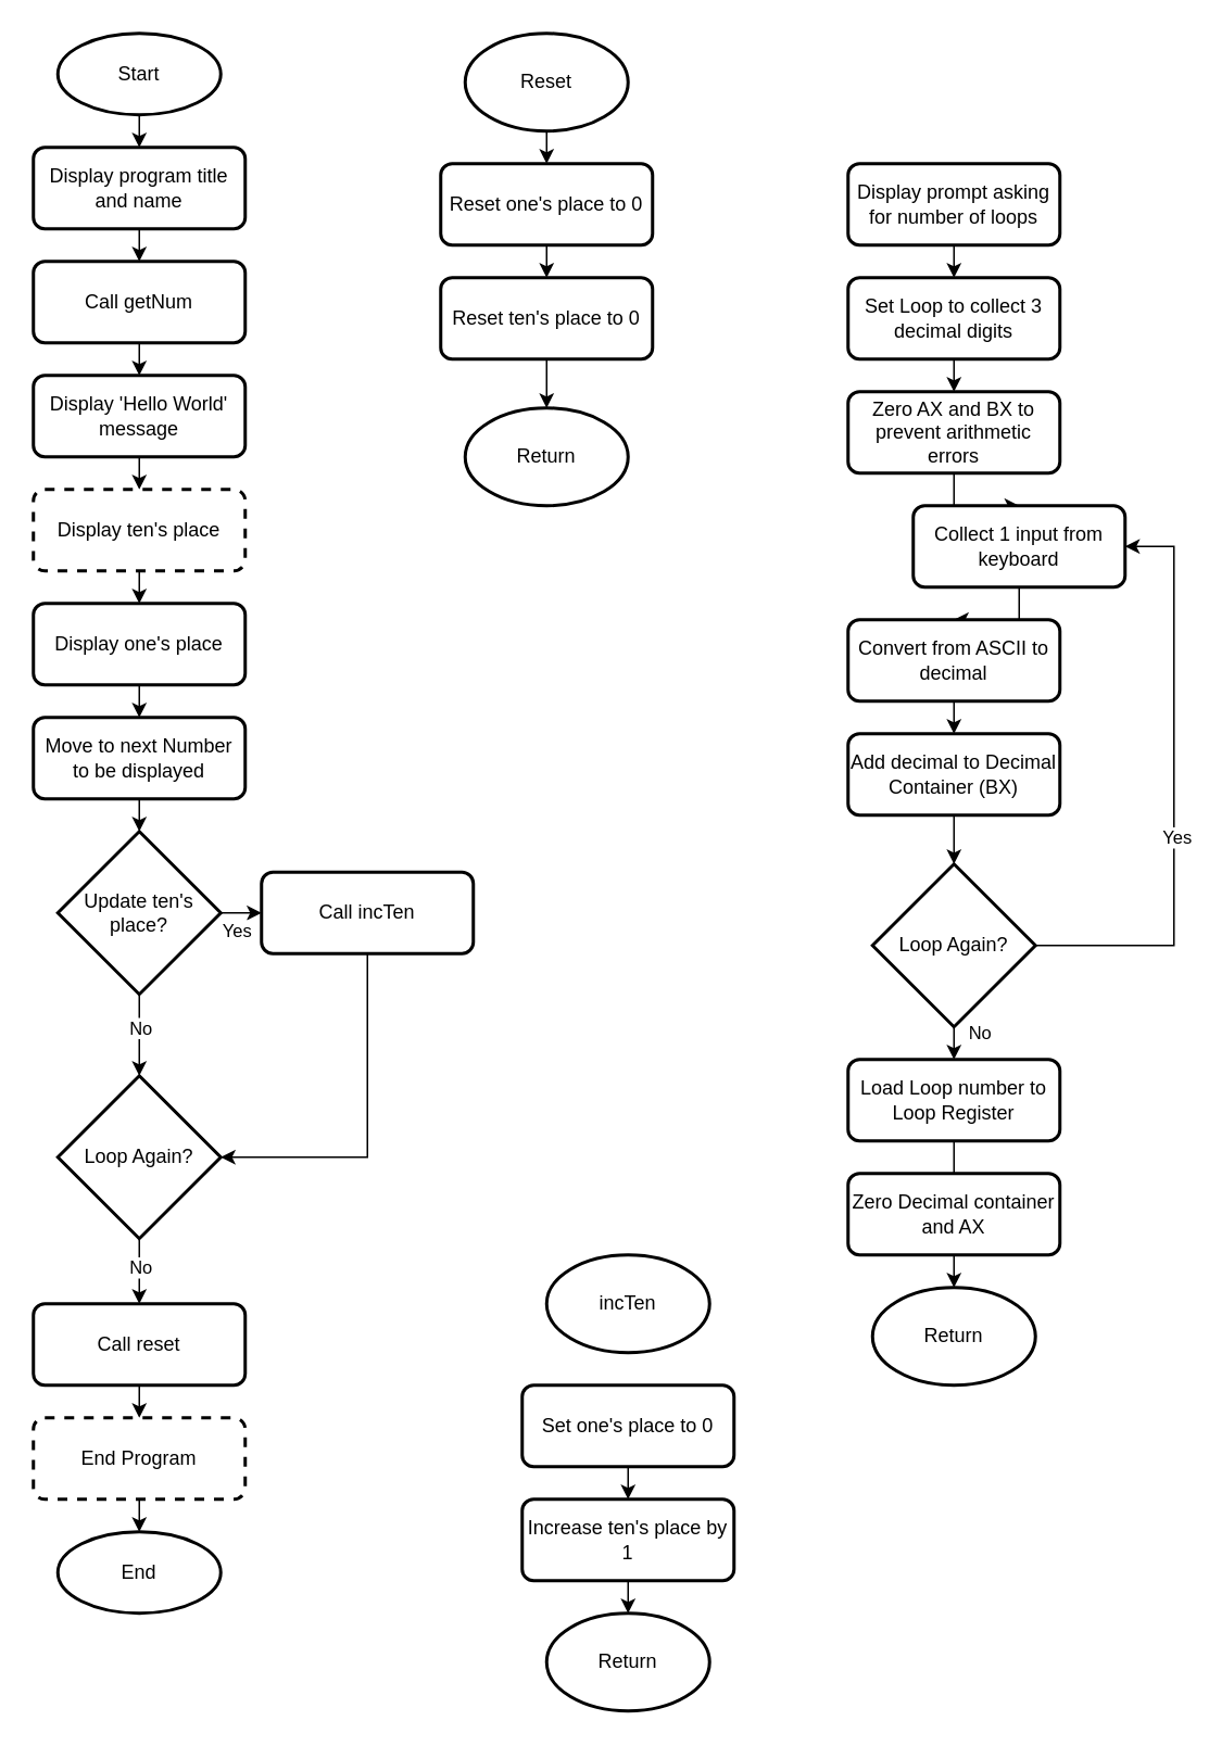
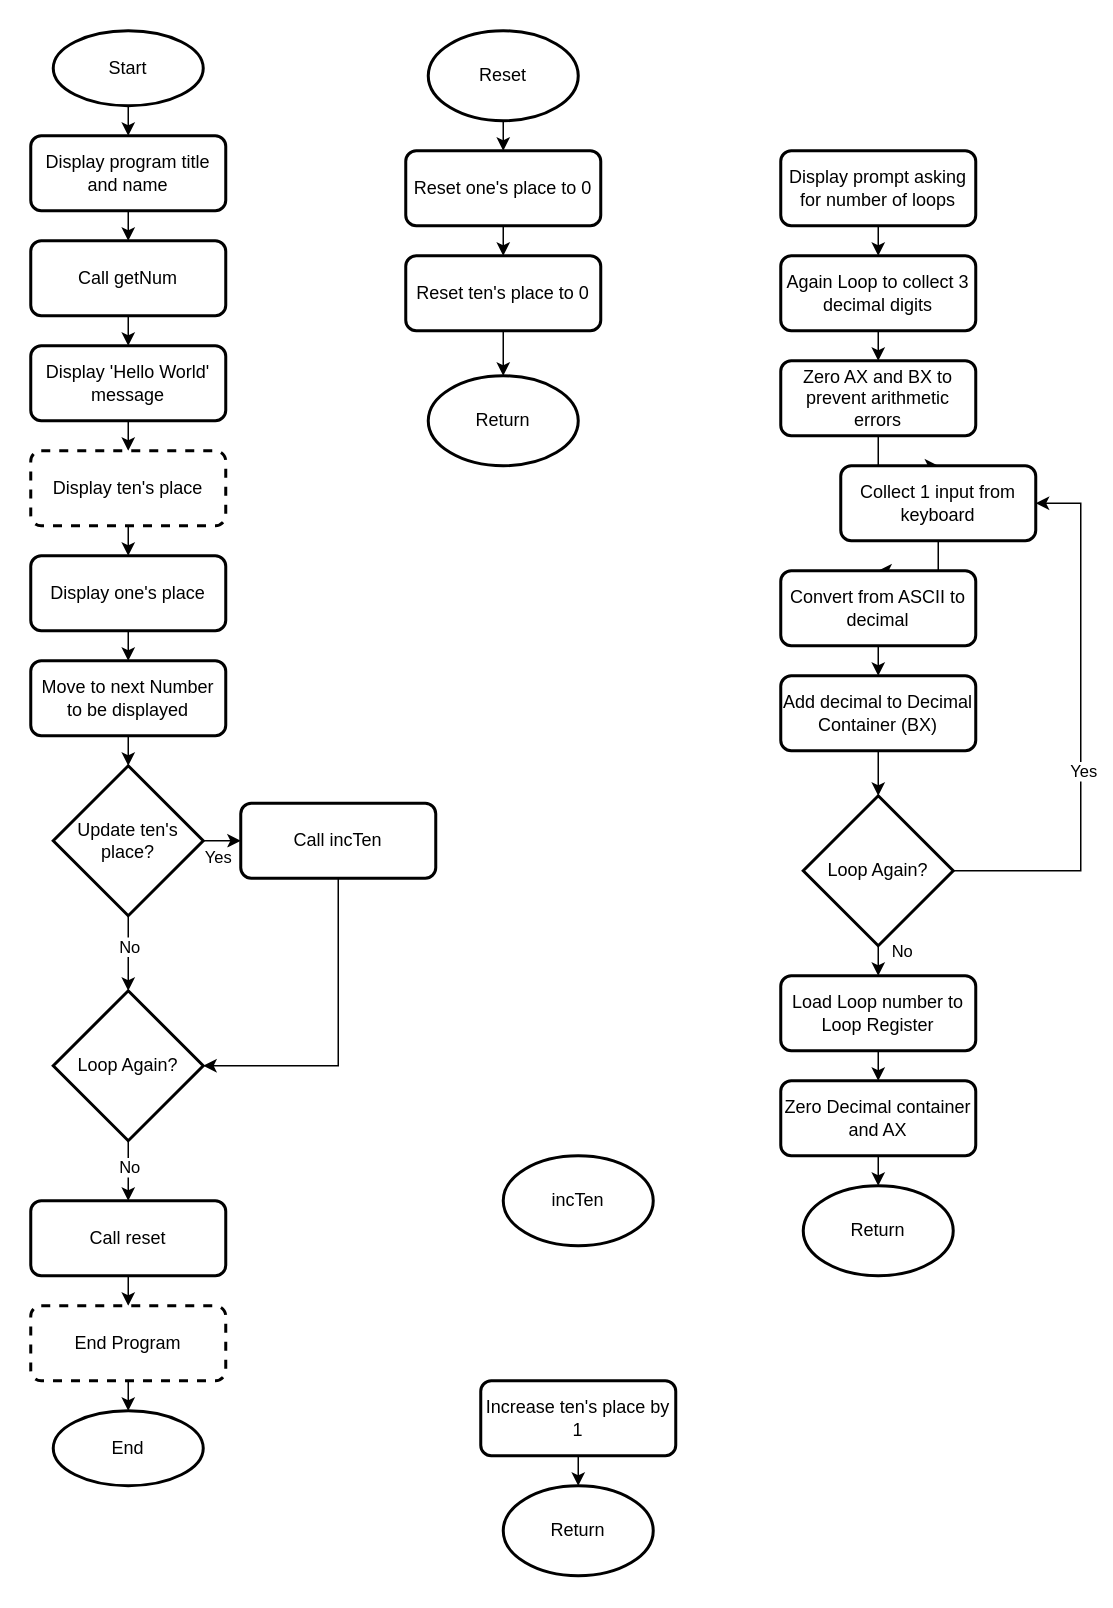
  <mxCell id="0" />
  <mxCell id="1" parent="0" />
  <mxCell id="2" style="edgeStyle=orthogonalEdgeStyle;rounded=0;orthogonalLoop=1;jettySize=auto;html=1;exitX=0.5;exitY=1;exitDx=0;exitDy=0;exitPerimeter=0;entryX=0.5;entryY=0;entryDx=0;entryDy=0;" edge="1" parent="1" source="3" target="6"><mxGeometry relative="1" as="geometry" /></mxCell>
  <mxCell id="3" value="Start" style="strokeWidth=2;html=1;shape=mxgraph.flowchart.start_1;whiteSpace=wrap;" parent="1" vertex="1"><mxGeometry x="35" y="20" width="100" height="50" as="geometry" /></mxCell>
  <mxCell id="4" value="End" style="strokeWidth=2;html=1;shape=mxgraph.flowchart.start_1;whiteSpace=wrap;" parent="1" vertex="1"><mxGeometry x="35" y="940" width="100" height="50" as="geometry" /></mxCell>
  <mxCell id="5" style="edgeStyle=orthogonalEdgeStyle;rounded=0;orthogonalLoop=1;jettySize=auto;html=1;exitX=0.5;exitY=1;exitDx=0;exitDy=0;entryX=0.5;entryY=0;entryDx=0;entryDy=0;" edge="1" parent="1" source="6" target="26"><mxGeometry relative="1" as="geometry" /></mxCell>
  <mxCell id="6" value="Display program title and name" style="rounded=1;whiteSpace=wrap;html=1;absoluteArcSize=1;arcSize=14;strokeWidth=2;" parent="1" vertex="1"><mxGeometry x="20" y="90" width="130" height="50" as="geometry" /></mxCell>
  <mxCell id="7" style="edgeStyle=orthogonalEdgeStyle;rounded=0;orthogonalLoop=1;jettySize=auto;html=1;exitX=0.5;exitY=1;exitDx=0;exitDy=0;entryX=0.5;entryY=0;entryDx=0;entryDy=0;" edge="1" parent="1" source="8" target="10"><mxGeometry relative="1" as="geometry" /></mxCell>
  <mxCell id="8" value="Display 'Hello World' message" style="rounded=1;whiteSpace=wrap;html=1;absoluteArcSize=1;arcSize=14;strokeWidth=2;" parent="1" vertex="1"><mxGeometry x="20" y="230" width="130" height="50" as="geometry" /></mxCell>
  <mxCell id="9" style="edgeStyle=orthogonalEdgeStyle;rounded=0;orthogonalLoop=1;jettySize=auto;html=1;exitX=0.5;exitY=1;exitDx=0;exitDy=0;entryX=0.5;entryY=0;entryDx=0;entryDy=0;" edge="1" parent="1" source="10" target="50"><mxGeometry relative="1" as="geometry" /></mxCell>
  <mxCell id="10" value="Display ten's place" style="rounded=1;whiteSpace=wrap;html=1;absoluteArcSize=1;arcSize=14;strokeWidth=2;dashed=1;" parent="1" vertex="1"><mxGeometry x="20" y="300" width="130" height="50" as="geometry" /></mxCell>
  <mxCell id="11" style="edgeStyle=orthogonalEdgeStyle;rounded=0;orthogonalLoop=1;jettySize=auto;html=1;exitX=0.5;exitY=1;exitDx=0;exitDy=0;exitPerimeter=0;entryX=0.5;entryY=0;entryDx=0;entryDy=0;" parent="1" source="13" target="15" edge="1"><mxGeometry relative="1" as="geometry" /></mxCell>
  <mxCell id="12" value="No" style="edgeLabel;html=1;align=center;verticalAlign=middle;resizable=0;points=[];" parent="11" vertex="1" connectable="0"><mxGeometry x="0.207" relative="1" as="geometry"><mxPoint y="-7" as="offset" /></mxGeometry></mxCell>
  <mxCell id="13" value="Loop Again?" style="strokeWidth=2;html=1;shape=mxgraph.flowchart.decision;whiteSpace=wrap;" parent="1" vertex="1"><mxGeometry x="35" y="660" width="100" height="100" as="geometry" /></mxCell>
  <mxCell id="14" style="edgeStyle=orthogonalEdgeStyle;rounded=0;orthogonalLoop=1;jettySize=auto;html=1;exitX=0.5;exitY=1;exitDx=0;exitDy=0;entryX=0.5;entryY=0;entryDx=0;entryDy=0;" parent="1" source="15" target="24" edge="1"><mxGeometry relative="1" as="geometry" /></mxCell>
  <mxCell id="15" value="&lt;div&gt;Call reset&lt;/div&gt;" style="rounded=1;whiteSpace=wrap;html=1;absoluteArcSize=1;arcSize=14;strokeWidth=2;" parent="1" vertex="1"><mxGeometry x="20" y="800" width="130" height="50" as="geometry" /></mxCell>
  <mxCell id="16" style="edgeStyle=orthogonalEdgeStyle;rounded=0;orthogonalLoop=1;jettySize=auto;html=1;exitX=0.5;exitY=1;exitDx=0;exitDy=0;exitPerimeter=0;entryX=0.5;entryY=0;entryDx=0;entryDy=0;" parent="1" source="17" target="19" edge="1"><mxGeometry relative="1" as="geometry" /></mxCell>
  <mxCell id="17" value="Reset" style="strokeWidth=2;html=1;shape=mxgraph.flowchart.start_1;whiteSpace=wrap;" parent="1" vertex="1"><mxGeometry x="285" y="20" width="100" height="60" as="geometry" /></mxCell>
  <mxCell id="18" style="edgeStyle=orthogonalEdgeStyle;rounded=0;orthogonalLoop=1;jettySize=auto;html=1;exitX=0.5;exitY=1;exitDx=0;exitDy=0;entryX=0.5;entryY=0;entryDx=0;entryDy=0;" parent="1" source="19" target="21" edge="1"><mxGeometry relative="1" as="geometry" /></mxCell>
  <mxCell id="19" value="Reset one's place to 0" style="rounded=1;whiteSpace=wrap;html=1;absoluteArcSize=1;arcSize=14;strokeWidth=2;" parent="1" vertex="1"><mxGeometry x="270" y="100" width="130" height="50" as="geometry" /></mxCell>
  <mxCell id="20" style="edgeStyle=orthogonalEdgeStyle;rounded=0;orthogonalLoop=1;jettySize=auto;html=1;exitX=0.5;exitY=1;exitDx=0;exitDy=0;entryX=0.5;entryY=0;entryDx=0;entryDy=0;entryPerimeter=0;" edge="1" parent="1" source="21" target="22"><mxGeometry relative="1" as="geometry" /></mxCell>
  <mxCell id="21" value="Reset ten's place to 0" style="rounded=1;whiteSpace=wrap;html=1;absoluteArcSize=1;arcSize=14;strokeWidth=2;" parent="1" vertex="1"><mxGeometry x="270" y="170" width="130" height="50" as="geometry" /></mxCell>
  <mxCell id="22" value="Return" style="strokeWidth=2;html=1;shape=mxgraph.flowchart.start_1;whiteSpace=wrap;" parent="1" vertex="1"><mxGeometry x="285" y="250" width="100" height="60" as="geometry" /></mxCell>
  <mxCell id="23" style="edgeStyle=orthogonalEdgeStyle;rounded=0;orthogonalLoop=1;jettySize=auto;html=1;exitX=0.5;exitY=1;exitDx=0;exitDy=0;entryX=0.5;entryY=0;entryDx=0;entryDy=0;entryPerimeter=0;" parent="1" source="24" target="4" edge="1"><mxGeometry relative="1" as="geometry" /></mxCell>
  <mxCell id="24" value="End Program" style="rounded=1;whiteSpace=wrap;html=1;absoluteArcSize=1;arcSize=14;strokeWidth=2;dashed=1;" parent="1" vertex="1"><mxGeometry x="20" y="870" width="130" height="50" as="geometry" /></mxCell>
  <mxCell id="25" style="edgeStyle=orthogonalEdgeStyle;rounded=0;orthogonalLoop=1;jettySize=auto;html=1;exitX=0.5;exitY=1;exitDx=0;exitDy=0;entryX=0.5;entryY=0;entryDx=0;entryDy=0;" edge="1" parent="1" source="26" target="8"><mxGeometry relative="1" as="geometry" /></mxCell>
  <mxCell id="26" value="Call getNum" style="rounded=1;whiteSpace=wrap;html=1;absoluteArcSize=1;arcSize=14;strokeWidth=2;" vertex="1" parent="1"><mxGeometry x="20" y="160" width="130" height="50" as="geometry" /></mxCell>
  <mxCell id="27" style="edgeStyle=orthogonalEdgeStyle;rounded=0;orthogonalLoop=1;jettySize=auto;html=1;exitX=0.5;exitY=1;exitDx=0;exitDy=0;entryX=0.5;entryY=0;entryDx=0;entryDy=0;" edge="1" source="28" target="30" parent="1"><mxGeometry relative="1" as="geometry" /></mxCell>
  <mxCell id="28" value="Display prompt asking for number of loops" style="rounded=1;whiteSpace=wrap;html=1;absoluteArcSize=1;arcSize=14;strokeWidth=2;" vertex="1" parent="1"><mxGeometry x="520" y="100" width="130" height="50" as="geometry" /></mxCell>
  <mxCell id="29" style="edgeStyle=orthogonalEdgeStyle;rounded=0;orthogonalLoop=1;jettySize=auto;html=1;exitX=0.5;exitY=1;exitDx=0;exitDy=0;entryX=0.5;entryY=0;entryDx=0;entryDy=0;" edge="1" parent="1" source="30" target="33"><mxGeometry relative="1" as="geometry" /></mxCell>
- <mxCell id="30" value="Set Loop to collect 3 decimal digits" style="rounded=1;whiteSpace=wrap;html=1;absoluteArcSize=1;arcSize=14;strokeWidth=2;" vertex="1" parent="1"><mxGeometry x="520" y="170" width="130" height="50" as="geometry" /></mxCell>
+ <mxCell id="30" value="Again Loop to collect 3 decimal digits" style="rounded=1;whiteSpace=wrap;html=1;absoluteArcSize=1;arcSize=14;strokeWidth=2;" vertex="1" parent="1"><mxGeometry x="520" y="170" width="130" height="50" as="geometry" /></mxCell>
  <mxCell id="31" value="Return" style="strokeWidth=2;html=1;shape=mxgraph.flowchart.start_1;whiteSpace=wrap;" vertex="1" parent="1"><mxGeometry x="535" y="790" width="100" height="60" as="geometry" /></mxCell>
  <mxCell id="32" style="edgeStyle=orthogonalEdgeStyle;rounded=0;orthogonalLoop=1;jettySize=auto;html=1;exitX=0.5;exitY=1;exitDx=0;exitDy=0;entryX=0.5;entryY=0;entryDx=0;entryDy=0;" edge="1" parent="1" source="33" target="35"><mxGeometry relative="1" as="geometry" /></mxCell>
  <mxCell id="33" value="Zero AX and BX to prevent arithmetic errors" style="rounded=1;whiteSpace=wrap;html=1;absoluteArcSize=1;arcSize=14;strokeWidth=2;" vertex="1" parent="1"><mxGeometry x="520" y="240" width="130" height="50" as="geometry" /></mxCell>
  <mxCell id="34" style="edgeStyle=orthogonalEdgeStyle;rounded=0;orthogonalLoop=1;jettySize=auto;html=1;exitX=0.5;exitY=1;exitDx=0;exitDy=0;entryX=0.5;entryY=0;entryDx=0;entryDy=0;" edge="1" parent="1" source="35" target="37"><mxGeometry relative="1" as="geometry" /></mxCell>
  <mxCell id="35" value="Collect 1 input from keyboard" style="rounded=1;whiteSpace=wrap;html=1;absoluteArcSize=1;arcSize=14;strokeWidth=2;" vertex="1" parent="1"><mxGeometry x="560" y="310" width="130" height="50" as="geometry" /></mxCell>
  <mxCell id="36" style="edgeStyle=orthogonalEdgeStyle;rounded=0;orthogonalLoop=1;jettySize=auto;html=1;exitX=0.5;exitY=1;exitDx=0;exitDy=0;entryX=0.5;entryY=0;entryDx=0;entryDy=0;" edge="1" parent="1" source="37" target="39"><mxGeometry relative="1" as="geometry" /></mxCell>
  <mxCell id="37" value="Convert from ASCII to decimal" style="rounded=1;whiteSpace=wrap;html=1;absoluteArcSize=1;arcSize=14;strokeWidth=2;" vertex="1" parent="1"><mxGeometry x="520" y="380" width="130" height="50" as="geometry" /></mxCell>
  <mxCell id="38" style="edgeStyle=orthogonalEdgeStyle;rounded=0;orthogonalLoop=1;jettySize=auto;html=1;exitX=0.5;exitY=1;exitDx=0;exitDy=0;entryX=0.5;entryY=0;entryDx=0;entryDy=0;entryPerimeter=0;" edge="1" parent="1" source="39" target="44"><mxGeometry relative="1" as="geometry" /></mxCell>
  <mxCell id="39" value="Add decimal to Decimal Container (BX)" style="rounded=1;whiteSpace=wrap;html=1;absoluteArcSize=1;arcSize=14;strokeWidth=2;" vertex="1" parent="1"><mxGeometry x="520" y="450" width="130" height="50" as="geometry" /></mxCell>
  <mxCell id="40" style="edgeStyle=orthogonalEdgeStyle;rounded=0;orthogonalLoop=1;jettySize=auto;html=1;exitX=0.5;exitY=1;exitDx=0;exitDy=0;exitPerimeter=0;entryX=0.5;entryY=0;entryDx=0;entryDy=0;" edge="1" parent="1" source="44" target="46"><mxGeometry relative="1" as="geometry" /></mxCell>
  <mxCell id="41" value="No" style="edgeLabel;html=1;align=center;verticalAlign=middle;resizable=0;points=[];" vertex="1" connectable="0" parent="40"><mxGeometry x="-0.697" relative="1" as="geometry"><mxPoint x="15" as="offset" /></mxGeometry></mxCell>
  <mxCell id="42" style="edgeStyle=orthogonalEdgeStyle;rounded=0;orthogonalLoop=1;jettySize=auto;html=1;exitX=1;exitY=0.5;exitDx=0;exitDy=0;exitPerimeter=0;entryX=1;entryY=0.5;entryDx=0;entryDy=0;" edge="1" parent="1" source="44" target="35"><mxGeometry relative="1" as="geometry"><Array as="points"><mxPoint x="720" y="580" /><mxPoint x="720" y="335" /></Array></mxGeometry></mxCell>
  <mxCell id="43" value="Yes" style="edgeLabel;html=1;align=center;verticalAlign=middle;resizable=0;points=[];" vertex="1" connectable="0" parent="42"><mxGeometry x="-0.157" y="-1" relative="1" as="geometry"><mxPoint as="offset" /></mxGeometry></mxCell>
  <mxCell id="44" value="Loop Again?" style="strokeWidth=2;html=1;shape=mxgraph.flowchart.decision;whiteSpace=wrap;" vertex="1" parent="1"><mxGeometry x="535" y="530" width="100" height="100" as="geometry" /></mxCell>
- <mxCell id="45" style="edgeStyle=orthogonalEdgeStyle;rounded=0;orthogonalLoop=1;jettySize=auto;html=1;exitX=0.5;exitY=1;exitDx=0;exitDy=0;entryX=0.5;entryY=0;entryDx=0;entryDy=0;endArrow=none;" edge="1" parent="1" source="46" target="48"><mxGeometry relative="1" as="geometry" /></mxCell>
+ <mxCell id="45" style="edgeStyle=orthogonalEdgeStyle;rounded=0;orthogonalLoop=1;jettySize=auto;html=1;exitX=0.5;exitY=1;exitDx=0;exitDy=0;entryX=0.5;entryY=0;entryDx=0;entryDy=0;" edge="1" parent="1" source="46" target="48"><mxGeometry relative="1" as="geometry" /></mxCell>
  <mxCell id="46" value="Load Loop number to Loop Register" style="rounded=1;whiteSpace=wrap;html=1;absoluteArcSize=1;arcSize=14;strokeWidth=2;" vertex="1" parent="1"><mxGeometry x="520" y="650" width="130" height="50" as="geometry" /></mxCell>
  <mxCell id="47" style="edgeStyle=orthogonalEdgeStyle;rounded=0;orthogonalLoop=1;jettySize=auto;html=1;exitX=0.5;exitY=1;exitDx=0;exitDy=0;entryX=0.5;entryY=0;entryDx=0;entryDy=0;entryPerimeter=0;" edge="1" parent="1" source="48" target="31"><mxGeometry relative="1" as="geometry" /></mxCell>
  <mxCell id="48" value="Zero Decimal container and AX" style="rounded=1;whiteSpace=wrap;html=1;absoluteArcSize=1;arcSize=14;strokeWidth=2;" vertex="1" parent="1"><mxGeometry x="520" y="720" width="130" height="50" as="geometry" /></mxCell>
  <mxCell id="49" style="edgeStyle=orthogonalEdgeStyle;rounded=0;orthogonalLoop=1;jettySize=auto;html=1;exitX=0.5;exitY=1;exitDx=0;exitDy=0;entryX=0.5;entryY=0;entryDx=0;entryDy=0;" edge="1" parent="1" source="50" target="52"><mxGeometry relative="1" as="geometry" /></mxCell>
  <mxCell id="50" value="Display one's place" style="rounded=1;whiteSpace=wrap;html=1;absoluteArcSize=1;arcSize=14;strokeWidth=2;" vertex="1" parent="1"><mxGeometry x="20" y="370" width="130" height="50" as="geometry" /></mxCell>
  <mxCell id="51" style="edgeStyle=orthogonalEdgeStyle;rounded=0;orthogonalLoop=1;jettySize=auto;html=1;exitX=0.5;exitY=1;exitDx=0;exitDy=0;entryX=0.5;entryY=0;entryDx=0;entryDy=0;entryPerimeter=0;" edge="1" parent="1" source="52" target="57"><mxGeometry relative="1" as="geometry" /></mxCell>
  <mxCell id="52" value="Move to next Number to be displayed" style="rounded=1;whiteSpace=wrap;html=1;absoluteArcSize=1;arcSize=14;strokeWidth=2;" vertex="1" parent="1"><mxGeometry x="20" y="440" width="130" height="50" as="geometry" /></mxCell>
  <mxCell id="53" style="edgeStyle=orthogonalEdgeStyle;rounded=0;orthogonalLoop=1;jettySize=auto;html=1;exitX=1;exitY=0.5;exitDx=0;exitDy=0;exitPerimeter=0;entryX=0;entryY=0.5;entryDx=0;entryDy=0;" edge="1" parent="1" source="57" target="59"><mxGeometry relative="1" as="geometry" /></mxCell>
  <mxCell id="54" value="Yes" style="edgeLabel;html=1;align=center;verticalAlign=middle;resizable=0;points=[];" vertex="1" connectable="0" parent="53"><mxGeometry x="-0.298" relative="1" as="geometry"><mxPoint y="10" as="offset" /></mxGeometry></mxCell>
  <mxCell id="55" style="edgeStyle=orthogonalEdgeStyle;rounded=0;orthogonalLoop=1;jettySize=auto;html=1;exitX=0.5;exitY=1;exitDx=0;exitDy=0;exitPerimeter=0;entryX=0.5;entryY=0;entryDx=0;entryDy=0;entryPerimeter=0;" edge="1" parent="1" source="57" target="13"><mxGeometry relative="1" as="geometry" /></mxCell>
  <mxCell id="56" value="No" style="edgeLabel;html=1;align=center;verticalAlign=middle;resizable=0;points=[];" vertex="1" connectable="0" parent="55"><mxGeometry x="0.28" relative="1" as="geometry"><mxPoint y="-12" as="offset" /></mxGeometry></mxCell>
  <mxCell id="57" value="Update ten's place?" style="strokeWidth=2;html=1;shape=mxgraph.flowchart.decision;whiteSpace=wrap;" vertex="1" parent="1"><mxGeometry x="35" y="510" width="100" height="100" as="geometry" /></mxCell>
  <mxCell id="58" style="edgeStyle=orthogonalEdgeStyle;rounded=0;orthogonalLoop=1;jettySize=auto;html=1;exitX=0.5;exitY=1;exitDx=0;exitDy=0;entryX=1;entryY=0.5;entryDx=0;entryDy=0;entryPerimeter=0;" edge="1" parent="1" source="59" target="13"><mxGeometry relative="1" as="geometry" /></mxCell>
  <mxCell id="59" value="Call incTen" style="rounded=1;whiteSpace=wrap;html=1;absoluteArcSize=1;arcSize=14;strokeWidth=2;" vertex="1" parent="1"><mxGeometry x="160" y="535" width="130" height="50" as="geometry" /></mxCell>
  <mxCell id="60" value="incTen" style="strokeWidth=2;html=1;shape=mxgraph.flowchart.start_1;whiteSpace=wrap;" vertex="1" parent="1"><mxGeometry x="335" y="770" width="100" height="60" as="geometry" /></mxCell>
  <mxCell id="61" value="Return" style="strokeWidth=2;html=1;shape=mxgraph.flowchart.start_1;whiteSpace=wrap;" vertex="1" parent="1"><mxGeometry x="335" y="990" width="100" height="60" as="geometry" /></mxCell>
- <mxCell id="62" style="edgeStyle=orthogonalEdgeStyle;rounded=0;orthogonalLoop=1;jettySize=auto;html=1;exitX=0.5;exitY=1;exitDx=0;exitDy=0;entryX=0.5;entryY=0;entryDx=0;entryDy=0;" edge="1" parent="1" source="63" target="65"><mxGeometry relative="1" as="geometry" /></mxCell>
- <mxCell id="63" value="Set one's place to 0" style="rounded=1;whiteSpace=wrap;html=1;absoluteArcSize=1;arcSize=14;strokeWidth=2;" vertex="1" parent="1"><mxGeometry x="320" y="850" width="130" height="50" as="geometry" /></mxCell>
  <mxCell id="64" style="edgeStyle=orthogonalEdgeStyle;rounded=0;orthogonalLoop=1;jettySize=auto;html=1;exitX=0.5;exitY=1;exitDx=0;exitDy=0;entryX=0.5;entryY=0;entryDx=0;entryDy=0;entryPerimeter=0;" edge="1" parent="1" source="65" target="61"><mxGeometry relative="1" as="geometry" /></mxCell>
  <mxCell id="65" value="Increase ten's place by 1" style="rounded=1;whiteSpace=wrap;html=1;absoluteArcSize=1;arcSize=14;strokeWidth=2;" vertex="1" parent="1"><mxGeometry x="320" y="920" width="130" height="50" as="geometry" /></mxCell>
